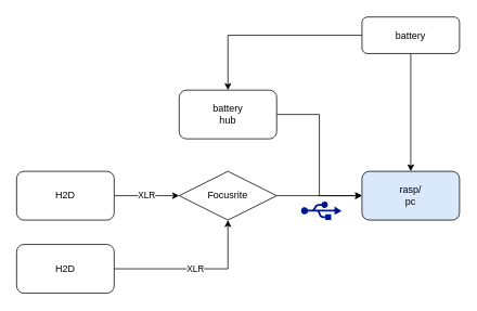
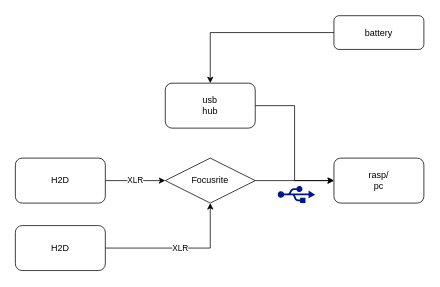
  <mxCell id="0" />
  <mxCell id="1" parent="0" />
  <mxCell id="2" value="XLR" style="edgeStyle=orthogonalEdgeStyle;rounded=0;orthogonalLoop=1;jettySize=auto;html=1;entryX=0;entryY=0.5;entryDx=0;entryDy=0;" edge="1" parent="1" source="3" target="6"><mxGeometry relative="1" as="geometry" /></mxCell>
  <mxCell id="3" value="H2D" style="rounded=1;whiteSpace=wrap;html=1;" vertex="1" parent="1"><mxGeometry x="20" y="210" width="120" height="60" as="geometry" /></mxCell>
  <mxCell id="4" style="edgeStyle=orthogonalEdgeStyle;rounded=0;orthogonalLoop=1;jettySize=auto;html=1;entryX=0;entryY=0.5;entryDx=0;entryDy=0;exitX=1;exitY=0.5;exitDx=0;exitDy=0;" edge="1" parent="1" source="11" target="9"><mxGeometry relative="1" as="geometry" /></mxCell>
  <mxCell id="5" style="edgeStyle=orthogonalEdgeStyle;rounded=0;orthogonalLoop=1;jettySize=auto;html=1;" edge="1" parent="1" source="6" target="9"><mxGeometry relative="1" as="geometry" /></mxCell>
  <mxCell id="6" value="Focusrite" style="rhombus;whiteSpace=wrap;html=1;" vertex="1" parent="1"><mxGeometry x="220" y="210" width="120" height="60" as="geometry" /></mxCell>
  <mxCell id="7" value="XLR" style="edgeStyle=orthogonalEdgeStyle;rounded=0;orthogonalLoop=1;jettySize=auto;html=1;" edge="1" parent="1" source="8" target="6"><mxGeometry relative="1" as="geometry" /></mxCell>
  <mxCell id="8" value="H2D" style="rounded=1;whiteSpace=wrap;html=1;" vertex="1" parent="1"><mxGeometry x="20" y="300" width="120" height="60" as="geometry" /></mxCell>
- <mxCell id="9" value="rasp/&lt;br&gt;pc" style="rounded=1;whiteSpace=wrap;html=1;fillColor=#dae8fc;" vertex="1" parent="1"><mxGeometry x="445" y="210" width="120" height="60" as="geometry" /></mxCell>
+ <mxCell id="9" value="rasp/&lt;br&gt;pc" style="rounded=1;whiteSpace=wrap;html=1;" vertex="1" parent="1"><mxGeometry x="445" y="210" width="120" height="60" as="geometry" /></mxCell>
  <mxCell id="10" value="" style="sketch=0;aspect=fixed;pointerEvents=1;shadow=0;dashed=0;html=1;strokeColor=none;labelPosition=center;verticalLabelPosition=bottom;verticalAlign=top;align=center;fillColor=#00188D;shape=mxgraph.mscae.enterprise.usb" vertex="1" parent="1"><mxGeometry x="370" y="247" width="50" height="23" as="geometry" /></mxCell>
- <mxCell id="11" value="battery&lt;br&gt;hub" style="rounded=1;whiteSpace=wrap;html=1;" vertex="1" parent="1"><mxGeometry x="220" y="110" width="120" height="60" as="geometry" /></mxCell>
- <mxCell id="12" style="edgeStyle=orthogonalEdgeStyle;rounded=0;orthogonalLoop=1;jettySize=auto;html=1;entryX=0.5;entryY=0;entryDx=0;entryDy=0;" edge="1" parent="1" source="14" target="9"><mxGeometry relative="1" as="geometry" /></mxCell>
+ <mxCell id="11" value="usb&lt;br&gt;hub" style="rounded=1;whiteSpace=wrap;html=1;" vertex="1" parent="1"><mxGeometry x="220" y="110" width="120" height="60" as="geometry" /></mxCell>
  <mxCell id="13" style="edgeStyle=orthogonalEdgeStyle;rounded=0;orthogonalLoop=1;jettySize=auto;html=1;entryX=0.5;entryY=0;entryDx=0;entryDy=0;" edge="1" parent="1" source="14" target="11"><mxGeometry relative="1" as="geometry" /></mxCell>
  <mxCell id="14" value="battery" style="rounded=1;whiteSpace=wrap;html=1;" vertex="1" parent="1"><mxGeometry x="445" y="20" width="120" height="45" as="geometry" /></mxCell>
